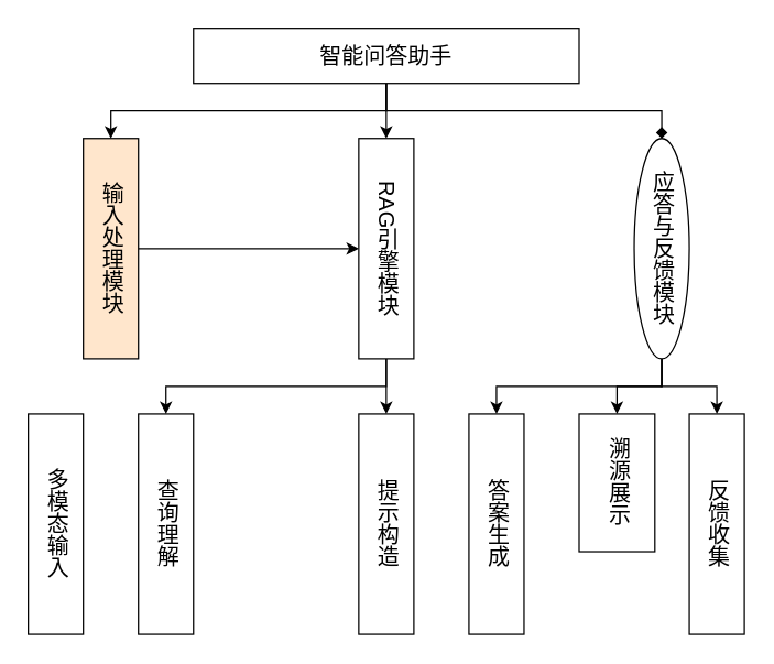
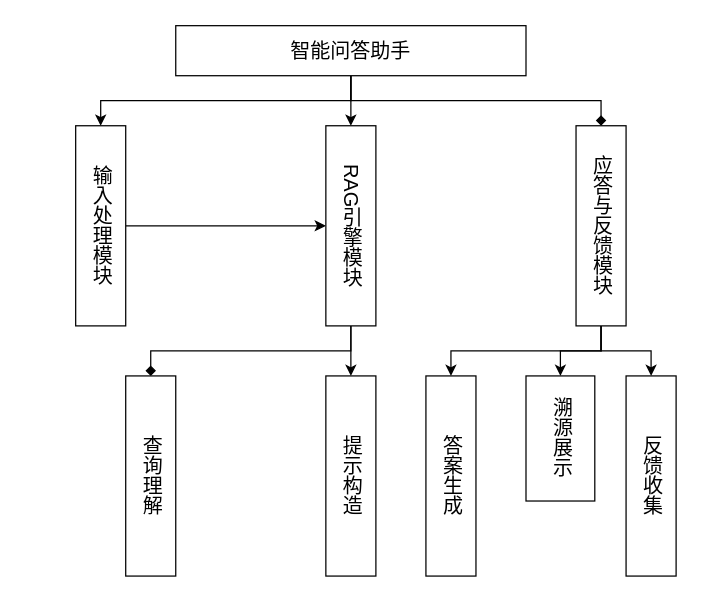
  <mxCell id="0" />
  <mxCell id="1" parent="0" />
  <mxCell id="2" style="edgeStyle=orthogonalEdgeStyle;rounded=0;orthogonalLoop=1;jettySize=auto;html=1;entryX=0.5;entryY=0;entryDx=0;entryDy=0;" edge="1" parent="1" source="5" target="7"><mxGeometry relative="1" as="geometry"><Array as="points"><mxPoint x="280" y="80" /><mxPoint x="80" y="80" /></Array></mxGeometry></mxCell>
  <mxCell id="3" style="edgeStyle=orthogonalEdgeStyle;rounded=0;orthogonalLoop=1;jettySize=auto;html=1;entryX=0.5;entryY=0;entryDx=0;entryDy=0;" edge="1" parent="1" source="5" target="10"><mxGeometry relative="1" as="geometry" /></mxCell>
  <mxCell id="4" style="edgeStyle=orthogonalEdgeStyle;rounded=0;orthogonalLoop=1;jettySize=auto;html=1;entryX=0.5;entryY=0;entryDx=0;entryDy=0;endArrow=diamond;" edge="1" parent="1" source="5" target="14"><mxGeometry relative="1" as="geometry"><Array as="points"><mxPoint x="280" y="80" /><mxPoint x="480" y="80" /></Array></mxGeometry></mxCell>
  <mxCell id="5" value="智能问答助手" style="rounded=0;whiteSpace=wrap;html=1;fontSize=16;" vertex="1" parent="1"><mxGeometry x="140" y="20" width="280" height="40" as="geometry" /></mxCell>
  <mxCell id="6" style="edgeStyle=orthogonalEdgeStyle;rounded=0;orthogonalLoop=1;jettySize=auto;html=1;" edge="1" parent="1" source="7" target="10"><mxGeometry relative="1" as="geometry" /></mxCell>
- <mxCell id="7" value="输入处理模块" style="rounded=0;whiteSpace=wrap;html=1;textDirection=vertical-lr;fontSize=16;fillColor=#ffe6cc;" vertex="1" parent="1"><mxGeometry x="60" y="100" width="40" height="160" as="geometry" /></mxCell>
- <mxCell id="8" style="edgeStyle=orthogonalEdgeStyle;rounded=0;orthogonalLoop=1;jettySize=auto;html=1;entryX=0.5;entryY=0;entryDx=0;entryDy=0;" edge="1" parent="1" source="10" target="16"><mxGeometry relative="1" as="geometry"><Array as="points"><mxPoint x="280" y="280" /><mxPoint x="120" y="280" /></Array></mxGeometry></mxCell>
+ <mxCell id="7" value="输入处理模块" style="rounded=0;whiteSpace=wrap;html=1;textDirection=vertical-lr;fontSize=16;" vertex="1" parent="1"><mxGeometry x="60" y="100" width="40" height="160" as="geometry" /></mxCell>
+ <mxCell id="8" style="edgeStyle=orthogonalEdgeStyle;rounded=0;orthogonalLoop=1;jettySize=auto;html=1;entryX=0.5;entryY=0;entryDx=0;entryDy=0;endArrow=diamond;" edge="1" parent="1" source="10" target="16"><mxGeometry relative="1" as="geometry"><Array as="points"><mxPoint x="280" y="280" /><mxPoint x="120" y="280" /></Array></mxGeometry></mxCell>
  <mxCell id="9" style="edgeStyle=orthogonalEdgeStyle;rounded=0;orthogonalLoop=1;jettySize=auto;html=1;entryX=0.5;entryY=0;entryDx=0;entryDy=0;" edge="1" parent="1" source="10" target="17"><mxGeometry relative="1" as="geometry" /></mxCell>
  <mxCell id="10" value="RAG引擎模块" style="rounded=0;whiteSpace=wrap;html=1;textDirection=vertical-lr;fontSize=16;" vertex="1" parent="1"><mxGeometry x="260" y="100" width="40" height="160" as="geometry" /></mxCell>
  <mxCell id="11" style="edgeStyle=orthogonalEdgeStyle;rounded=0;orthogonalLoop=1;jettySize=auto;html=1;entryX=0.5;entryY=0;entryDx=0;entryDy=0;" edge="1" parent="1" source="14" target="18"><mxGeometry relative="1" as="geometry"><Array as="points"><mxPoint x="480" y="280" /><mxPoint x="360" y="280" /></Array></mxGeometry></mxCell>
  <mxCell id="12" style="edgeStyle=orthogonalEdgeStyle;rounded=0;orthogonalLoop=1;jettySize=auto;html=1;entryX=0.5;entryY=0;entryDx=0;entryDy=0;" edge="1" parent="1" source="14" target="19"><mxGeometry relative="1" as="geometry" /></mxCell>
  <mxCell id="13" style="edgeStyle=orthogonalEdgeStyle;rounded=0;orthogonalLoop=1;jettySize=auto;html=1;entryX=0.5;entryY=0;entryDx=0;entryDy=0;" edge="1" parent="1" source="14" target="20"><mxGeometry relative="1" as="geometry" /></mxCell>
- <mxCell id="14" value="应答与反馈模块" style="ellipse;whiteSpace=wrap;html=1;textDirection=vertical-lr;fontSize=16;" vertex="1" parent="1"><mxGeometry x="460" y="100" width="40" height="160" as="geometry" /></mxCell>
- <mxCell id="15" value="多模态输入" style="rounded=0;whiteSpace=wrap;html=1;textDirection=vertical-lr;fontSize=16;" vertex="1" parent="1"><mxGeometry x="20" y="300" width="40" height="160" as="geometry" /></mxCell>
+ <mxCell id="14" value="应答与反馈模块" style="rounded=0;whiteSpace=wrap;html=1;textDirection=vertical-lr;fontSize=16;" vertex="1" parent="1"><mxGeometry x="460" y="100" width="40" height="160" as="geometry" /></mxCell>
  <mxCell id="16" value="查询理解" style="rounded=0;whiteSpace=wrap;html=1;textDirection=vertical-lr;fontSize=16;" vertex="1" parent="1"><mxGeometry x="100" y="300" width="40" height="160" as="geometry" /></mxCell>
  <mxCell id="17" value="提示构造" style="rounded=0;whiteSpace=wrap;html=1;textDirection=vertical-lr;fontSize=16;" vertex="1" parent="1"><mxGeometry x="260" y="300" width="40" height="160" as="geometry" /></mxCell>
  <mxCell id="18" value="答案生成" style="rounded=0;whiteSpace=wrap;html=1;textDirection=vertical-lr;fontSize=16;" vertex="1" parent="1"><mxGeometry x="340" y="300" width="40" height="160" as="geometry" /></mxCell>
  <mxCell id="19" value="溯源展示" style="rounded=0;whiteSpace=wrap;html=1;textDirection=vertical-lr;fontSize=16;" vertex="1" parent="1"><mxGeometry x="420" y="300" width="55" height="100" as="geometry" /></mxCell>
  <mxCell id="20" value="反馈收集" style="rounded=0;whiteSpace=wrap;html=1;textDirection=vertical-lr;fontSize=16;" vertex="1" parent="1"><mxGeometry x="500" y="300" width="40" height="160" as="geometry" /></mxCell>
